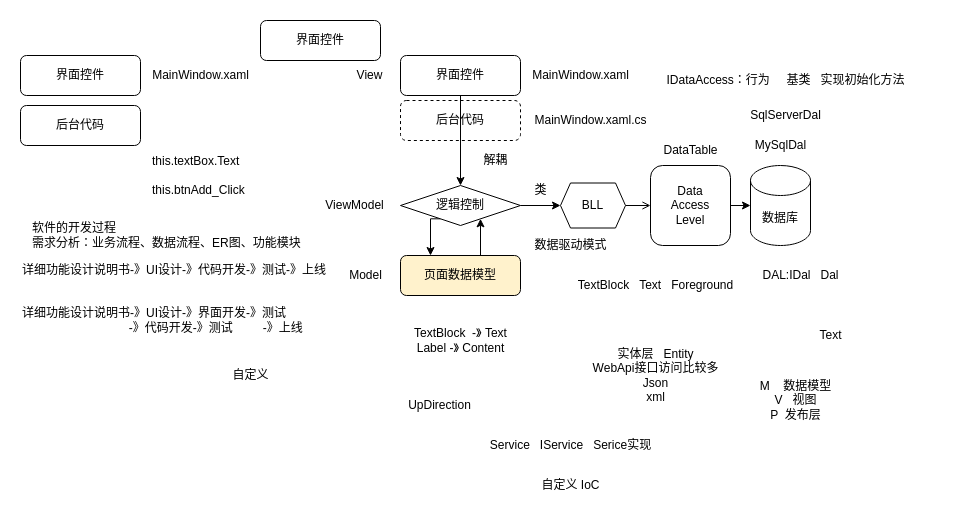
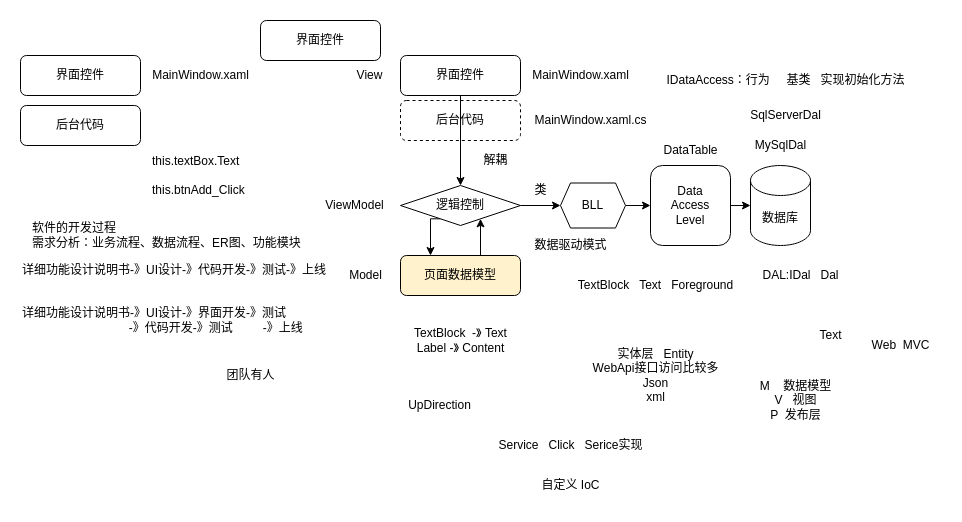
  <mxCell id="0" />
  <mxCell id="1" parent="0" />
  <mxCell id="2" value="界面控件" style="rounded=1;whiteSpace=wrap;html=1;" vertex="1" parent="1"><mxGeometry x="20" y="55" width="120" height="40" as="geometry" /></mxCell>
  <mxCell id="3" value="后台代码" style="rounded=1;whiteSpace=wrap;html=1;dashed=1;" vertex="1" parent="1"><mxGeometry x="400" y="100" width="120" height="40" as="geometry" /></mxCell>
  <mxCell id="4" value="MainWindow.xaml" style="text;html=1;align=center;verticalAlign=middle;resizable=0;points=[];autosize=1;strokeColor=none;fillColor=none;" vertex="1" parent="1"><mxGeometry x="140" y="60" width="120" height="30" as="geometry" /></mxCell>
  <mxCell id="5" value="MainWindow.xaml.cs" style="text;html=1;align=center;verticalAlign=middle;resizable=0;points=[];autosize=1;strokeColor=none;fillColor=none;" vertex="1" parent="1"><mxGeometry x="520" y="105" width="140" height="30" as="geometry" /></mxCell>
  <mxCell id="6" value="this.textBox.Text&lt;br&gt;&lt;br&gt;this.btnAdd_Click" style="text;html=1;align=left;verticalAlign=middle;resizable=0;points=[];autosize=1;strokeColor=none;fillColor=none;" vertex="1" parent="1"><mxGeometry x="150" y="145" width="120" height="60" as="geometry" /></mxCell>
  <mxCell id="7" value="软件的开发过程&lt;br&gt;需求分析：业务流程、数据流程、ER图、功能模块" style="text;html=1;align=left;verticalAlign=middle;resizable=0;points=[];autosize=1;strokeColor=none;fillColor=none;" vertex="1" parent="1"><mxGeometry x="30" y="215" width="290" height="40" as="geometry" /></mxCell>
  <mxCell id="8" value="详细功能设计说明书-》UI设计-》代码开发-》测试-》上线" style="text;html=1;align=left;verticalAlign=middle;resizable=0;points=[];autosize=1;strokeColor=none;fillColor=none;" vertex="1" parent="1"><mxGeometry x="20" y="255" width="330" height="30" as="geometry" /></mxCell>
  <mxCell id="9" style="edgeStyle=orthogonalEdgeStyle;rounded=0;orthogonalLoop=1;jettySize=auto;html=1;exitX=0.5;exitY=1;exitDx=0;exitDy=0;entryX=0.5;entryY=0;entryDx=0;entryDy=0;" edge="1" parent="1" source="10" target="14"><mxGeometry relative="1" as="geometry" /></mxCell>
  <mxCell id="10" value="界面控件" style="rounded=1;whiteSpace=wrap;html=1;" vertex="1" parent="1"><mxGeometry x="400" y="55" width="120" height="40" as="geometry" /></mxCell>
  <mxCell id="11" value="MainWindow.xaml" style="text;html=1;align=center;verticalAlign=middle;resizable=0;points=[];autosize=1;strokeColor=none;fillColor=none;" vertex="1" parent="1"><mxGeometry x="520" y="60" width="120" height="30" as="geometry" /></mxCell>
  <mxCell id="12" style="edgeStyle=orthogonalEdgeStyle;rounded=0;orthogonalLoop=1;jettySize=auto;html=1;exitX=0.25;exitY=1;exitDx=0;exitDy=0;entryX=0.25;entryY=0;entryDx=0;entryDy=0;" edge="1" parent="1" source="14" target="20"><mxGeometry relative="1" as="geometry" /></mxCell>
  <mxCell id="13" style="edgeStyle=orthogonalEdgeStyle;rounded=0;orthogonalLoop=1;jettySize=auto;html=1;exitX=1;exitY=0.5;exitDx=0;exitDy=0;entryX=0;entryY=0.5;entryDx=0;entryDy=0;" edge="1" parent="1" source="14" target="36"><mxGeometry relative="1" as="geometry" /></mxCell>
  <mxCell id="14" value="逻辑控制" style="rhombus;whiteSpace=wrap;html=1;" vertex="1" parent="1"><mxGeometry x="400" y="185" width="120" height="40" as="geometry" /></mxCell>
  <mxCell id="15" value="类" style="text;html=1;align=center;verticalAlign=middle;resizable=0;points=[];autosize=1;strokeColor=none;fillColor=none;" vertex="1" parent="1"><mxGeometry x="520" y="175" width="40" height="30" as="geometry" /></mxCell>
  <mxCell id="16" value="后台代码" style="rounded=1;whiteSpace=wrap;html=1;" vertex="1" parent="1"><mxGeometry x="20" y="105" width="120" height="40" as="geometry" /></mxCell>
  <mxCell id="17" value="详细功能设计说明书-》UI设计-》界面开发-》测试&lt;br&gt;&amp;nbsp; &amp;nbsp; &amp;nbsp; &amp;nbsp; &amp;nbsp; &amp;nbsp; &amp;nbsp; &amp;nbsp; &amp;nbsp; &amp;nbsp; &amp;nbsp; &amp;nbsp; &amp;nbsp; &amp;nbsp; &amp;nbsp; &amp;nbsp; -》代码开发-》测试&amp;nbsp; &amp;nbsp; &amp;nbsp; &amp;nbsp; &amp;nbsp;-》上线" style="text;html=1;align=left;verticalAlign=middle;resizable=0;points=[];autosize=1;strokeColor=none;fillColor=none;" vertex="1" parent="1"><mxGeometry x="20" y="300" width="300" height="40" as="geometry" /></mxCell>
  <mxCell id="18" value="解耦" style="text;html=1;align=center;verticalAlign=middle;resizable=0;points=[];autosize=1;strokeColor=none;fillColor=none;" vertex="1" parent="1"><mxGeometry x="470" y="145" width="50" height="30" as="geometry" /></mxCell>
  <mxCell id="19" style="edgeStyle=orthogonalEdgeStyle;rounded=0;orthogonalLoop=1;jettySize=auto;html=1;exitX=0.75;exitY=0;exitDx=0;exitDy=0;entryX=0.75;entryY=1;entryDx=0;entryDy=0;" edge="1" parent="1" source="20" target="14"><mxGeometry relative="1" as="geometry" /></mxCell>
  <mxCell id="20" value="页面数据模型" style="rounded=1;whiteSpace=wrap;html=1;fillColor=#fff2cc;" vertex="1" parent="1"><mxGeometry x="400" y="255" width="120" height="40" as="geometry" /></mxCell>
- <mxCell id="21" value="自定义" style="text;html=1;align=center;verticalAlign=middle;resizable=0;points=[];autosize=1;strokeColor=none;fillColor=none;" vertex="1" parent="1"><mxGeometry x="215" y="360" width="70" height="30" as="geometry" /></mxCell>
+ <mxCell id="21" value="团队有人" style="text;html=1;align=center;verticalAlign=middle;resizable=0;points=[];autosize=1;strokeColor=none;fillColor=none;" vertex="1" parent="1"><mxGeometry x="215" y="360" width="70" height="30" as="geometry" /></mxCell>
  <mxCell id="22" value="View" style="text;html=1;align=center;verticalAlign=middle;resizable=0;points=[];autosize=1;strokeColor=none;fillColor=none;" vertex="1" parent="1"><mxGeometry x="344" y="60" width="50" height="30" as="geometry" /></mxCell>
  <mxCell id="23" value="ViewModel" style="text;html=1;align=center;verticalAlign=middle;resizable=0;points=[];autosize=1;strokeColor=none;fillColor=none;" vertex="1" parent="1"><mxGeometry x="314" y="190" width="80" height="30" as="geometry" /></mxCell>
  <mxCell id="24" value="Model" style="text;html=1;align=center;verticalAlign=middle;resizable=0;points=[];autosize=1;strokeColor=none;fillColor=none;" vertex="1" parent="1"><mxGeometry x="335" y="260" width="60" height="30" as="geometry" /></mxCell>
  <mxCell id="25" value="界面控件" style="rounded=1;whiteSpace=wrap;html=1;" vertex="1" parent="1"><mxGeometry x="260" y="20" width="120" height="40" as="geometry" /></mxCell>
  <mxCell id="26" value="TextBlock&amp;nbsp; -》&amp;nbsp;Text&lt;br&gt;Label -》 Content" style="text;html=1;align=center;verticalAlign=middle;resizable=0;points=[];autosize=1;strokeColor=none;fillColor=none;" vertex="1" parent="1"><mxGeometry x="400" y="320" width="120" height="40" as="geometry" /></mxCell>
  <mxCell id="27" value="数据库" style="shape=cylinder3;whiteSpace=wrap;html=1;boundedLbl=1;backgroundOutline=1;size=15;" vertex="1" parent="1"><mxGeometry x="750" y="165" width="60" height="80" as="geometry" /></mxCell>
  <mxCell id="28" style="edgeStyle=orthogonalEdgeStyle;rounded=0;orthogonalLoop=1;jettySize=auto;html=1;exitX=1;exitY=0.5;exitDx=0;exitDy=0;entryX=0;entryY=0.5;entryDx=0;entryDy=0;entryPerimeter=0;" edge="1" parent="1" source="29" target="27"><mxGeometry relative="1" as="geometry" /></mxCell>
  <mxCell id="29" value="Data&lt;br&gt;Access&lt;br&gt;Level" style="whiteSpace=wrap;html=1;aspect=fixed;rounded=1;" vertex="1" parent="1"><mxGeometry x="650" y="165" width="80" height="80" as="geometry" /></mxCell>
  <mxCell id="30" value="TextBlock&amp;nbsp; &amp;nbsp;Text&amp;nbsp; &amp;nbsp;Foreground" style="text;html=1;align=center;verticalAlign=middle;resizable=0;points=[];autosize=1;strokeColor=none;fillColor=none;" vertex="1" parent="1"><mxGeometry x="565" y="270" width="180" height="30" as="geometry" /></mxCell>
  <mxCell id="31" value="数据驱动模式" style="text;html=1;align=center;verticalAlign=middle;resizable=0;points=[];autosize=1;strokeColor=none;fillColor=none;" vertex="1" parent="1"><mxGeometry x="520" y="230" width="100" height="30" as="geometry" /></mxCell>
  <mxCell id="32" value="实体层&amp;nbsp; &amp;nbsp;Entity&lt;br&gt;WebApi接口访问比较多&lt;br&gt;Json&lt;br&gt;xml" style="text;html=1;align=center;verticalAlign=middle;resizable=0;points=[];autosize=1;strokeColor=none;fillColor=none;" vertex="1" parent="1"><mxGeometry x="580" y="340" width="150" height="70" as="geometry" /></mxCell>
  <mxCell id="33" value="DataTable" style="text;html=1;align=center;verticalAlign=middle;resizable=0;points=[];autosize=1;strokeColor=none;fillColor=none;" vertex="1" parent="1"><mxGeometry x="650" y="135" width="80" height="30" as="geometry" /></mxCell>
  <mxCell id="34" value="UpDirection" style="text;html=1;align=center;verticalAlign=middle;resizable=0;points=[];autosize=1;strokeColor=none;fillColor=none;" vertex="1" parent="1"><mxGeometry x="394" y="390" width="90" height="30" as="geometry" /></mxCell>
- <mxCell id="35" style="edgeStyle=orthogonalEdgeStyle;rounded=0;orthogonalLoop=1;jettySize=auto;html=1;exitX=1;exitY=0.5;exitDx=0;exitDy=0;entryX=0;entryY=0.5;entryDx=0;entryDy=0;endArrow=open;" edge="1" parent="1" source="36" target="29"><mxGeometry relative="1" as="geometry" /></mxCell>
+ <mxCell id="35" style="edgeStyle=orthogonalEdgeStyle;rounded=0;orthogonalLoop=1;jettySize=auto;html=1;exitX=1;exitY=0.5;exitDx=0;exitDy=0;entryX=0;entryY=0.5;entryDx=0;entryDy=0;" edge="1" parent="1" source="36" target="29"><mxGeometry relative="1" as="geometry" /></mxCell>
  <mxCell id="36" value="BLL" style="shape=hexagon;perimeter=hexagonPerimeter2;whiteSpace=wrap;html=1;fixedSize=1;size=10;" vertex="1" parent="1"><mxGeometry x="560" y="182.5" width="65" height="45" as="geometry" /></mxCell>
  <mxCell id="37" value="DAL:IDal&amp;nbsp; &amp;nbsp;Dal" style="text;html=1;align=center;verticalAlign=middle;resizable=0;points=[];autosize=1;strokeColor=none;fillColor=none;" vertex="1" parent="1"><mxGeometry x="750" y="260" width="100" height="30" as="geometry" /></mxCell>
- <mxCell id="38" value="Service&amp;nbsp; &amp;nbsp;IService&amp;nbsp; &amp;nbsp;Serice实现" style="text;html=1;align=center;verticalAlign=middle;resizable=0;points=[];autosize=1;strokeColor=none;fillColor=none;" vertex="1" parent="1"><mxGeometry x="480" y="430" width="180" height="30" as="geometry" /></mxCell>
+ <mxCell id="38" value="Service&amp;nbsp; &amp;nbsp;Click&amp;nbsp; &amp;nbsp;Serice实现" style="text;html=1;align=center;verticalAlign=middle;resizable=0;points=[];autosize=1;strokeColor=none;fillColor=none;" vertex="1" parent="1"><mxGeometry x="480" y="430" width="180" height="30" as="geometry" /></mxCell>
  <mxCell id="39" value="SqlServerDal" style="text;html=1;align=center;verticalAlign=middle;resizable=0;points=[];autosize=1;strokeColor=none;fillColor=none;" vertex="1" parent="1"><mxGeometry x="740" y="100" width="90" height="30" as="geometry" /></mxCell>
  <mxCell id="40" value="IDataAccess：行为&amp;nbsp; &amp;nbsp; &amp;nbsp;基类&amp;nbsp; &amp;nbsp;实现初始化方法" style="text;html=1;align=center;verticalAlign=middle;resizable=0;points=[];autosize=1;strokeColor=none;fillColor=none;" vertex="1" parent="1"><mxGeometry x="655" y="65" width="260" height="30" as="geometry" /></mxCell>
  <mxCell id="41" value="MySqlDal" style="text;html=1;align=center;verticalAlign=middle;resizable=0;points=[];autosize=1;strokeColor=none;fillColor=none;" vertex="1" parent="1"><mxGeometry x="745" y="130" width="70" height="30" as="geometry" /></mxCell>
  <mxCell id="42" value="自定义 IoC" style="text;html=1;align=center;verticalAlign=middle;resizable=0;points=[];autosize=1;strokeColor=none;fillColor=none;" vertex="1" parent="1"><mxGeometry x="530" y="470" width="80" height="30" as="geometry" /></mxCell>
  <mxCell id="43" value="Text" style="text;html=1;align=center;verticalAlign=middle;resizable=0;points=[];autosize=1;strokeColor=none;fillColor=none;" vertex="1" parent="1"><mxGeometry x="805" y="320" width="50" height="30" as="geometry" /></mxCell>
  <mxCell id="44" value="M&amp;nbsp; &amp;nbsp; 数据模型&lt;br&gt;V&amp;nbsp; &amp;nbsp;视图&lt;br&gt;P&amp;nbsp; 发布层" style="text;html=1;align=center;verticalAlign=middle;resizable=0;points=[];autosize=1;strokeColor=none;fillColor=none;" vertex="1" parent="1"><mxGeometry x="750" y="370" width="90" height="60" as="geometry" /></mxCell>
+ <mxCell id="45" value="Web&amp;nbsp; MVC" style="text;html=1;align=center;verticalAlign=middle;resizable=0;points=[];autosize=1;strokeColor=none;fillColor=none;" vertex="1" parent="1"><mxGeometry x="860" y="330" width="80" height="30" as="geometry" /></mxCell>
